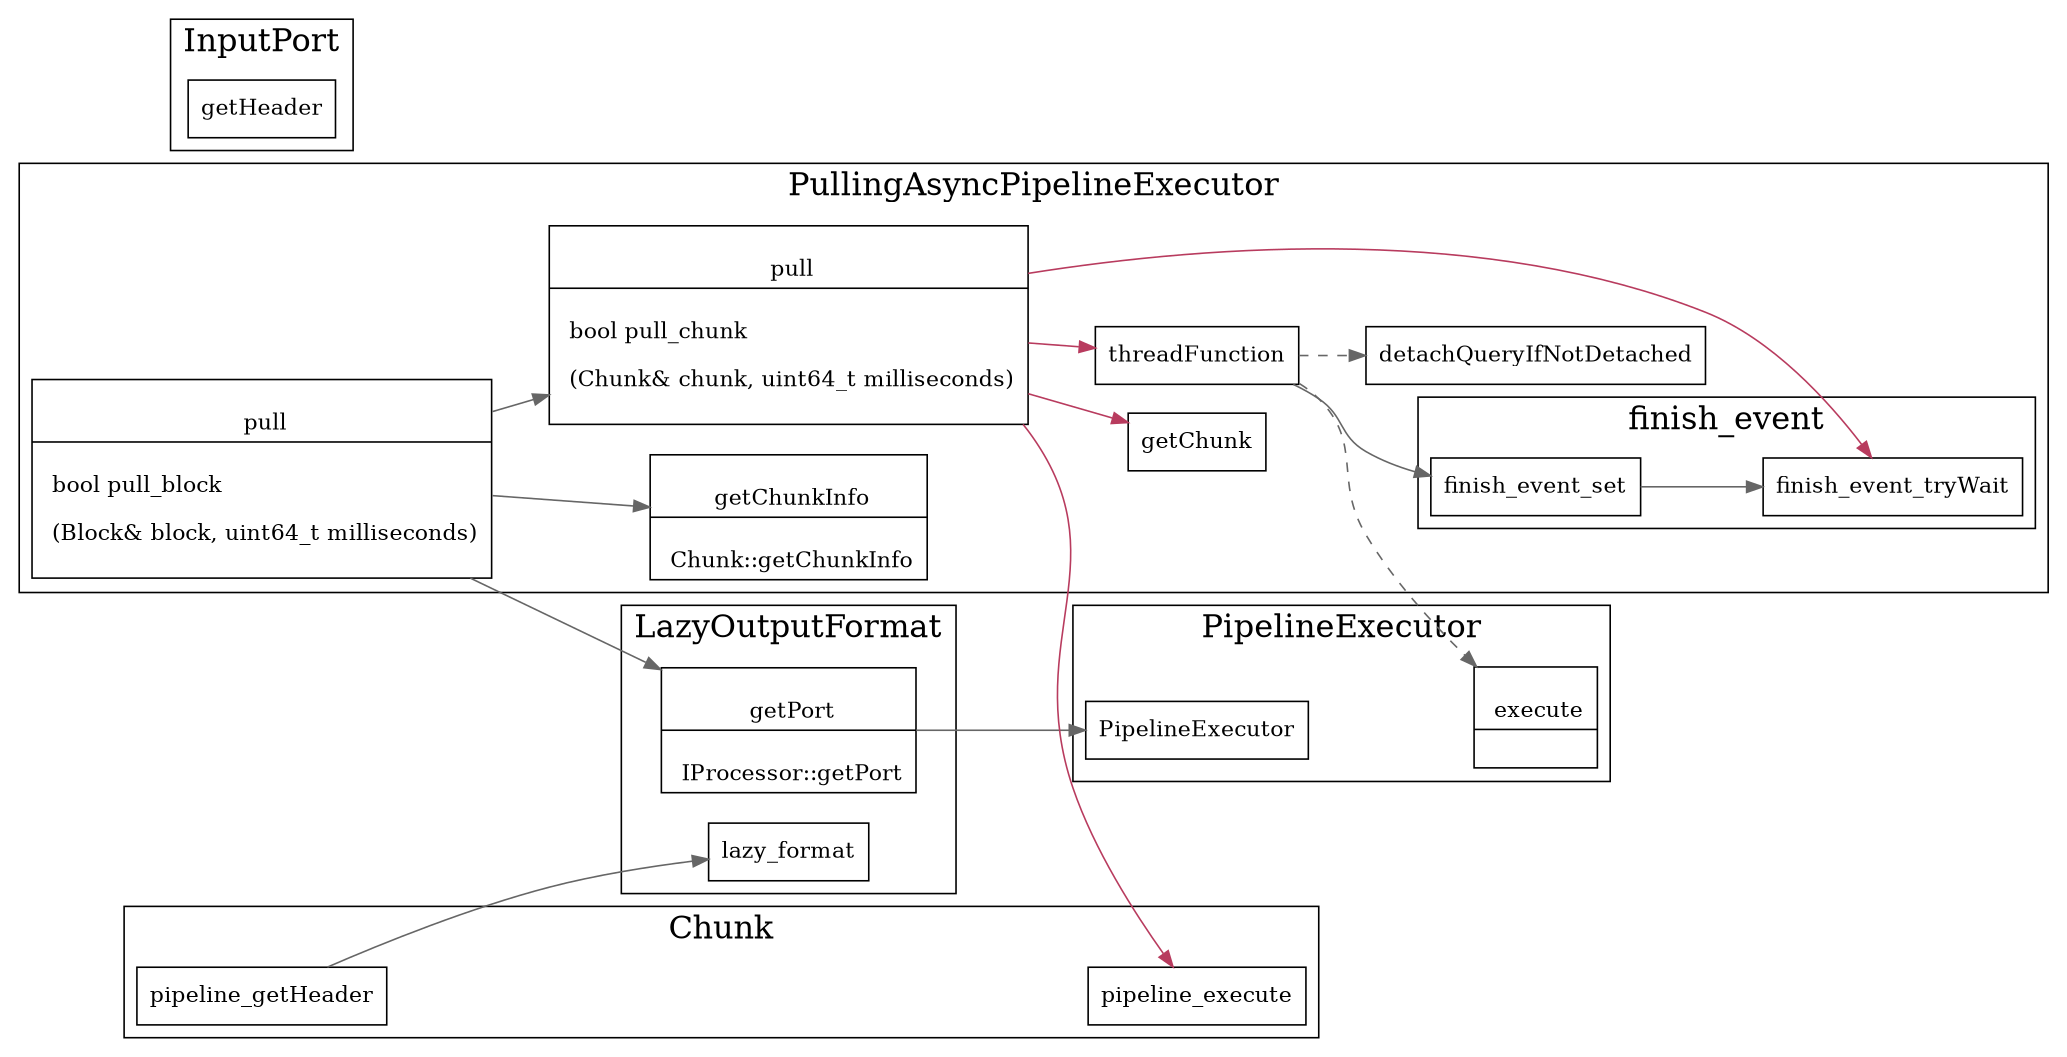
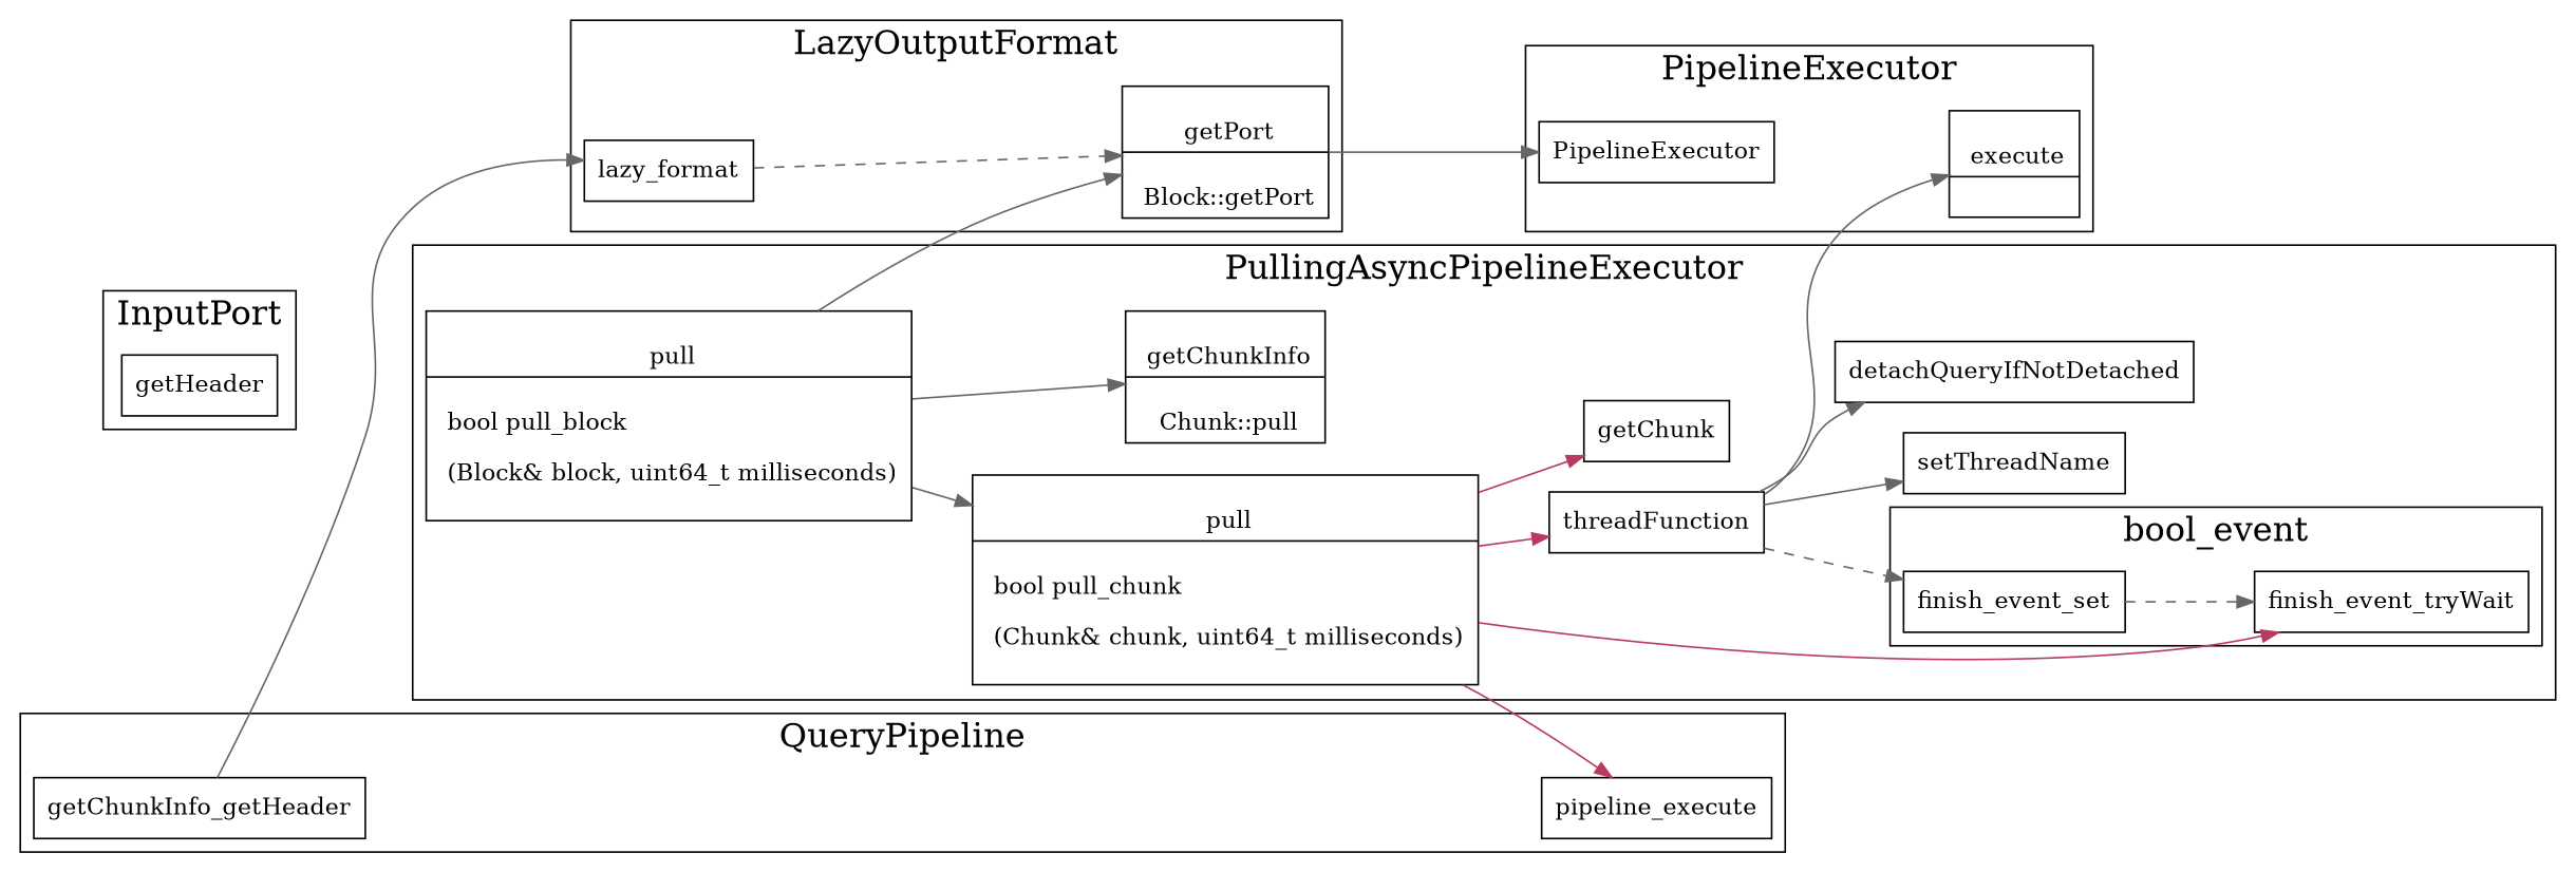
  digraph {
    newrank=true
    rankdir=LR
    node [shape=box]
    edge [color=gray40]
    n1 [label="{{\n        execute|\n      }}" shape=record]
    PipelineExecutor
    getHeader
-   n4 [label="{{\n        getPort|\n        IProcessor::getPort\n      }}" shape=record]
+   n4 [label="{{\n        getPort|\n        Block::getPort\n      }}" shape=record]
    lazy_format
    pipeline_execute
-   pipeline_getHeader
+   pipeline_getHeader [label=getChunkInfo_getHeader]
    finish_event_set
    finish_event_tryWait
    n10 [label="{{\n        pull|\n        bool pull_chunk\l \n        (Chunk& chunk, uint64_t milliseconds)\l\n      }}" shape=record]
    threadFunction
    getChunk
+   setThreadName
    detachQueryIfNotDetached
    n15 [label="{{\n        pull|\n        bool pull_block\l \n        (Block& block, uint64_t milliseconds)\l\n      }}" shape=record]
-   n16 [label="{{\n        getChunkInfo|\n        Chunk::getChunkInfo\n      }}" shape=record]
+   n16 [label="{{\n        getChunkInfo|\n        Chunk::pull\n      }}" shape=record]
    subgraph cluster_1 {
      fontsize=20
      label=PipelineExecutor
      n1
      PipelineExecutor
    }
    subgraph cluster_2 {
      fontsize=20
      label=InputPort
      getHeader
    }
    subgraph cluster_3 {
      fontsize=20
      label=LazyOutputFormat
      n4
      lazy_format
    }
    subgraph cluster_4 {
      fontsize=20
-     label=Chunk
+     label=QueryPipeline
      pipeline_execute
      pipeline_getHeader
    }
    subgraph cluster_5 {
      fontsize=20
      label=PullingAsyncPipelineExecutor
      n10
      threadFunction
      getChunk
+     setThreadName
      detachQueryIfNotDetached
      n15
      n16
      subgraph cluster_6 {
        fontsize=20
-       label=finish_event
+       label=bool_event
        finish_event_set
        finish_event_tryWait
      }
    }
    n4 -> PipelineExecutor
+   lazy_format -> n4 [style=dashed]
    pipeline_getHeader -> lazy_format
-   finish_event_set -> finish_event_tryWait [style=solid]
+   finish_event_set -> finish_event_tryWait [style=dashed]
    n10 -> pipeline_execute [color="#b83b5e"]
    n10 -> finish_event_tryWait [color="#b83b5e"]
    n10 -> threadFunction [color="#b83b5e"]
    n10 -> getChunk [color="#b83b5e"]
-   threadFunction -> n1 [style=dashed]
-   threadFunction -> finish_event_set
-   threadFunction -> detachQueryIfNotDetached [style=dashed]
+   threadFunction -> n1
+   threadFunction -> finish_event_set [style=dashed]
+   threadFunction -> setThreadName
+   threadFunction -> detachQueryIfNotDetached
    n15 -> n4
    n15 -> n10
    n15 -> n16
  }
